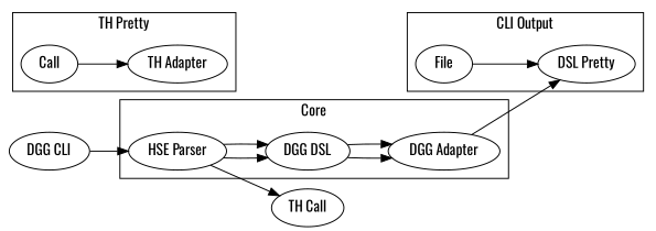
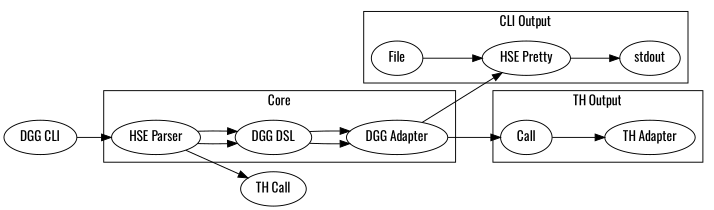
  digraph {
    fontname=Oswald
    rankdir=LR
    node [fontname=Oswald]
    edge [fontname=Oswald]
    "HSE Parser"
    "DGG DSL"
    "DGG Adapter"
-   "HSE Pretty" [label="DSL Pretty"]
+   "HSE Pretty"
+   stdout
    File
    n7 [label=Call]
    n8 [label="TH Adapter"]
    "TH Call"
    "DGG CLI"
    subgraph cluster_1 {
      label=Core
      "HSE Parser"
      "DGG DSL"
      "DGG Adapter"
    }
    subgraph cluster_2 {
      label="CLI Output"
      "HSE Pretty"
+     stdout
      File
    }
    subgraph cluster_3 {
-     label="TH Pretty"
+     label="TH Output"
      n7
      n8
    }
    "HSE Parser" -> "DGG DSL"
    "HSE Parser" -> "DGG DSL"
    "HSE Parser" -> "TH Call"
    "DGG DSL" -> "DGG Adapter"
    "DGG DSL" -> "DGG Adapter"
    "DGG Adapter" -> "HSE Pretty"
+   "DGG Adapter" -> n7
+   "HSE Pretty" -> stdout
    File -> "HSE Pretty"
    n7 -> n8
    "DGG CLI" -> "HSE Parser"
  }
